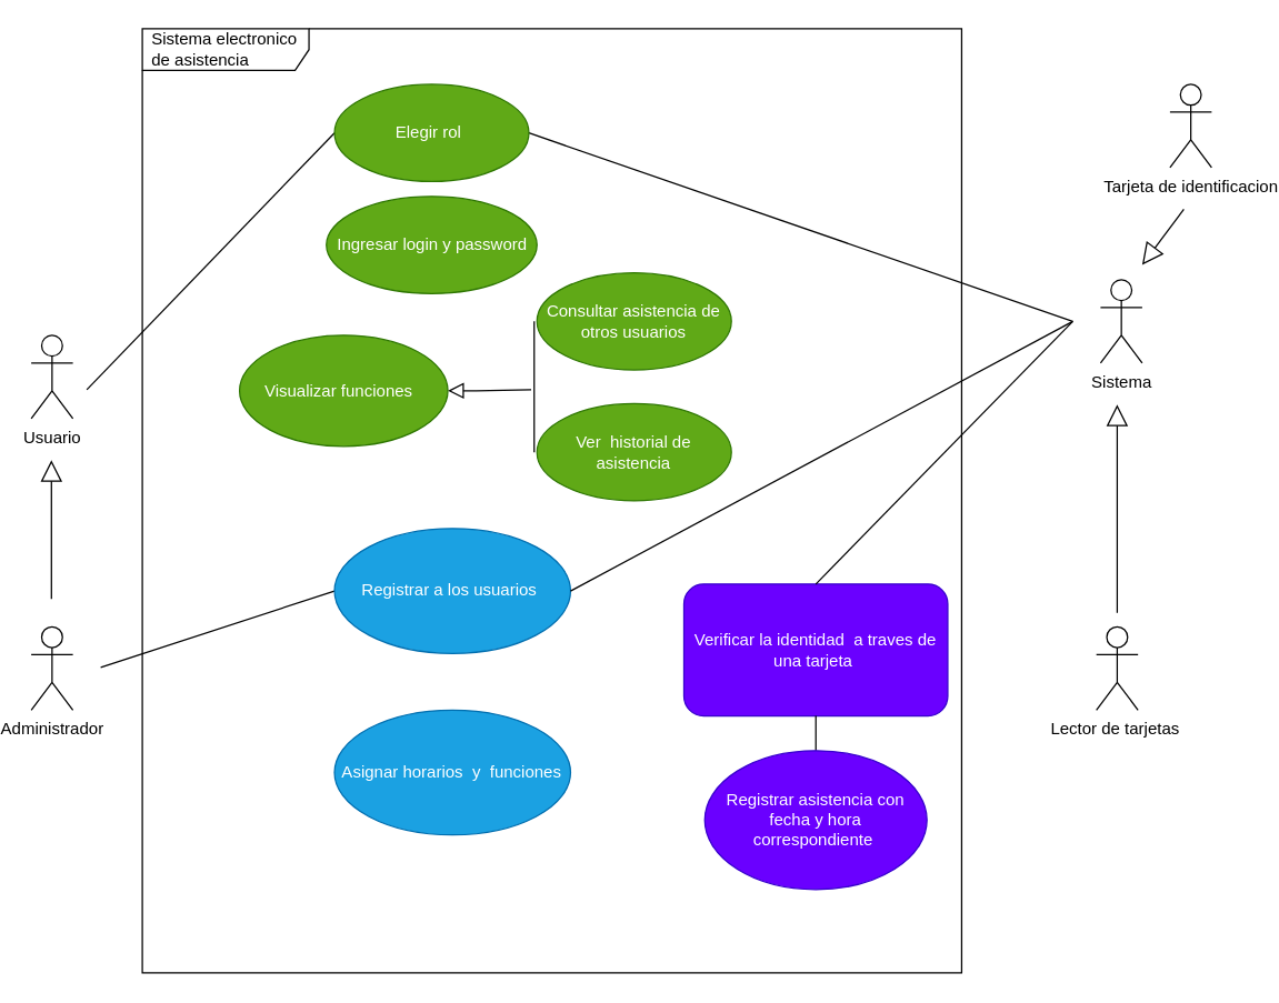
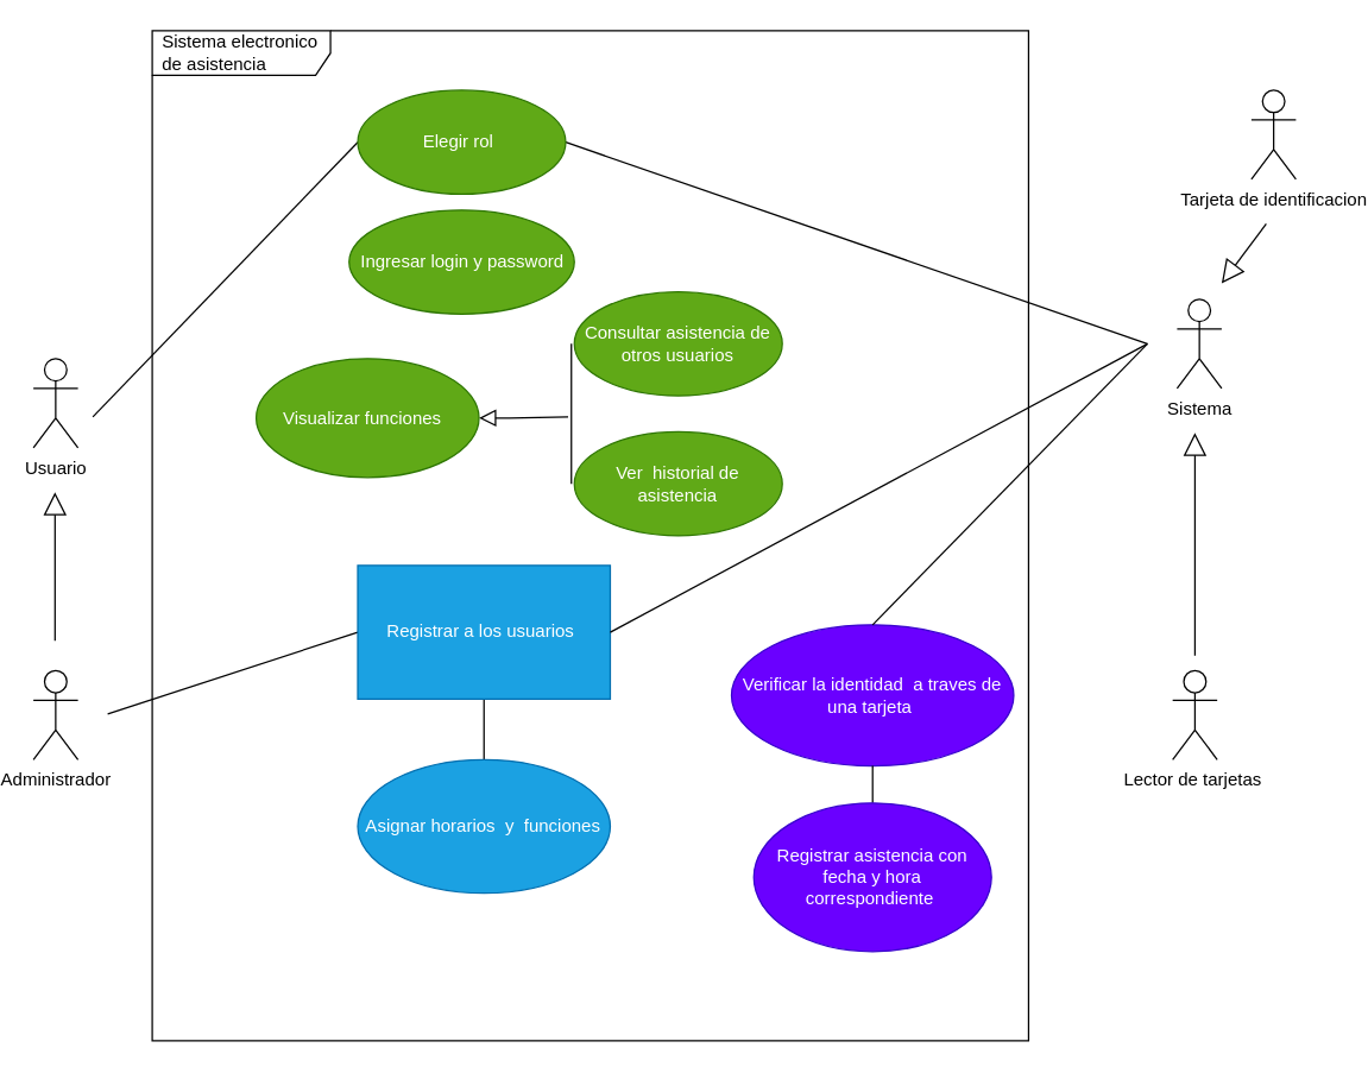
  <mxCell id="0" />
  <mxCell id="1" parent="0" />
  <mxCell id="2" value="Sistema electronico de asistencia" style="shape=umlFrame;whiteSpace=wrap;html=1;width=120;height=30;boundedLbl=1;verticalAlign=middle;align=left;spacingLeft=5;" parent="1" vertex="1"><mxGeometry x="100" y="20" width="590" height="680" as="geometry" /></mxCell>
  <mxCell id="3" value="Administrador&lt;br&gt;&lt;br&gt;" style="shape=umlActor;verticalLabelPosition=bottom;verticalAlign=top;html=1;" parent="1" vertex="1"><mxGeometry x="20" y="450.74" width="30" height="60" as="geometry" /></mxCell>
  <mxCell id="4" style="edgeStyle=none;html=1;strokeWidth=1;endArrow=none;endFill=0;entryX=0;entryY=0.5;entryDx=0;entryDy=0;" parent="1" target="27" edge="1"><mxGeometry relative="1" as="geometry"><mxPoint x="240" y="315.74" as="targetPoint" /><mxPoint x="60" y="280" as="sourcePoint" /></mxGeometry></mxCell>
  <mxCell id="5" value="Usuario&lt;br&gt;" style="shape=umlActor;verticalLabelPosition=bottom;verticalAlign=top;html=1;" parent="1" vertex="1"><mxGeometry x="20" y="240.74" width="30" height="60" as="geometry" /></mxCell>
  <mxCell id="6" value="Ingresar login y password" style="ellipse;whiteSpace=wrap;html=1;fillColor=#60a917;fontColor=#ffffff;strokeColor=#2D7600;" parent="1" vertex="1"><mxGeometry x="232.54" y="140.74" width="151.64" height="70" as="geometry" /></mxCell>
  <mxCell id="7" style="html=1;exitX=0;exitY=0.5;exitDx=0;exitDy=0;endArrow=none;endFill=0;" edge="1" parent="1" source="9"><mxGeometry relative="1" as="geometry"><mxPoint x="70" y="480" as="targetPoint" /></mxGeometry></mxCell>
- <mxCell id="9" value="Registrar a los usuarios&amp;nbsp;" style="ellipse;whiteSpace=wrap;html=1;fillColor=#1ba1e2;fontColor=#ffffff;strokeColor=#006EAF;" parent="1" vertex="1"><mxGeometry x="238.36" y="380" width="170" height="90" as="geometry" /></mxCell>
+ <mxCell id="8" style="edgeStyle=none;html=1;exitX=0.5;exitY=1;exitDx=0;exitDy=0;entryX=0.5;entryY=0;entryDx=0;entryDy=0;startArrow=none;startFill=0;endArrow=none;endFill=0;startSize=9;" edge="1" parent="1" source="9" target="29"><mxGeometry relative="1" as="geometry" /></mxCell>
+ <mxCell id="9" value="Registrar a los usuarios&amp;nbsp;" style="whiteSpace=wrap;html=1;fillColor=#1ba1e2;fontColor=#ffffff;strokeColor=#006EAF;rounded=0;" parent="1" vertex="1"><mxGeometry x="238.36" y="380" width="170" height="90" as="geometry" /></mxCell>
  <mxCell id="10" value="Sistema" style="shape=umlActor;verticalLabelPosition=bottom;verticalAlign=top;html=1;" parent="1" vertex="1"><mxGeometry x="790" y="200.74" width="30" height="60" as="geometry" /></mxCell>
  <mxCell id="11" value="" style="endArrow=none;startArrow=none;endFill=0;startFill=0;endSize=8;html=1;verticalAlign=bottom;labelBackgroundColor=none;strokeWidth=1;exitX=1;exitY=0.5;exitDx=0;exitDy=0;" parent="1" source="9" edge="1"><mxGeometry width="160" relative="1" as="geometry"><mxPoint x="470" y="260.74" as="sourcePoint" /><mxPoint x="770" y="230.74" as="targetPoint" /></mxGeometry></mxCell>
  <mxCell id="12" value="&lt;p style=&quot;line-height: 90%;&quot;&gt;&lt;br&gt;&lt;/p&gt;" style="edgeLabel;html=1;align=center;verticalAlign=middle;resizable=0;points=[];" parent="11" vertex="1" connectable="0"><mxGeometry x="0.177" relative="1" as="geometry"><mxPoint as="offset" /></mxGeometry></mxCell>
  <mxCell id="13" style="edgeStyle=none;html=1;strokeWidth=1;startArrow=none;startFill=0;endArrow=block;endFill=0;targetPerimeterSpacing=0;startSize=9;endSize=13;" parent="1" edge="1"><mxGeometry relative="1" as="geometry"><mxPoint x="802" y="290.74" as="targetPoint" /><mxPoint x="802" y="440.74" as="sourcePoint" /></mxGeometry></mxCell>
  <mxCell id="14" value="Lector de tarjetas&amp;nbsp;" style="shape=umlActor;verticalLabelPosition=bottom;verticalAlign=top;html=1;" parent="1" vertex="1"><mxGeometry x="787" y="450.74" width="30" height="60" as="geometry" /></mxCell>
- <mxCell id="15" value="Verificar la identidad&amp;nbsp; a traves de una tarjeta&amp;nbsp;" style="whiteSpace=wrap;html=1;fillColor=#6a00ff;fontColor=#ffffff;strokeColor=#3700CC;rounded=1;" parent="1" vertex="1"><mxGeometry x="490" y="420" width="190" height="95" as="geometry" /></mxCell>
+ <mxCell id="15" value="Verificar la identidad&amp;nbsp; a traves de una tarjeta&amp;nbsp;" style="ellipse;whiteSpace=wrap;html=1;fillColor=#6a00ff;fontColor=#ffffff;strokeColor=#3700CC;" parent="1" vertex="1"><mxGeometry x="490" y="420" width="190" height="95" as="geometry" /></mxCell>
  <mxCell id="16" value="" style="endArrow=none;startArrow=none;endFill=0;startFill=0;endSize=8;html=1;verticalAlign=bottom;labelBackgroundColor=none;strokeWidth=1;exitX=0.5;exitY=0;exitDx=0;exitDy=0;" parent="1" source="15" edge="1"><mxGeometry width="160" relative="1" as="geometry"><mxPoint x="480" y="270.74" as="sourcePoint" /><mxPoint x="770" y="230.74" as="targetPoint" /></mxGeometry></mxCell>
  <mxCell id="17" value="&lt;p style=&quot;line-height: 90%;&quot;&gt;&lt;br&gt;&lt;/p&gt;" style="edgeLabel;html=1;align=center;verticalAlign=middle;resizable=0;points=[];" parent="16" vertex="1" connectable="0"><mxGeometry x="0.177" relative="1" as="geometry"><mxPoint as="offset" /></mxGeometry></mxCell>
  <mxCell id="18" value="" style="endArrow=none;startArrow=none;endFill=0;startFill=0;endSize=8;html=1;verticalAlign=bottom;labelBackgroundColor=none;strokeWidth=1;exitX=1;exitY=0.5;exitDx=0;exitDy=0;" parent="1" source="27" edge="1"><mxGeometry width="160" relative="1" as="geometry"><mxPoint x="390" y="100.74" as="sourcePoint" /><mxPoint x="770" y="230.74" as="targetPoint" /></mxGeometry></mxCell>
  <mxCell id="19" value="&lt;p style=&quot;line-height: 90%;&quot;&gt;&lt;br&gt;&lt;/p&gt;" style="edgeLabel;html=1;align=center;verticalAlign=middle;resizable=0;points=[];" parent="18" vertex="1" connectable="0"><mxGeometry x="0.177" relative="1" as="geometry"><mxPoint as="offset" /></mxGeometry></mxCell>
  <mxCell id="20" style="edgeStyle=orthogonalEdgeStyle;html=1;exitX=0.5;exitY=0;exitDx=0;exitDy=0;entryX=0.5;entryY=1;entryDx=0;entryDy=0;strokeWidth=1;startArrow=none;startFill=0;endArrow=none;endFill=0;startSize=6;endSize=11;targetPerimeterSpacing=0;" parent="1" source="21" target="15" edge="1"><mxGeometry relative="1" as="geometry" /></mxCell>
  <mxCell id="21" value="Registrar asistencia con fecha y hora correspondiente&amp;nbsp;" style="ellipse;whiteSpace=wrap;html=1;fillColor=#6a00ff;fontColor=#ffffff;strokeColor=#3700CC;" parent="1" vertex="1"><mxGeometry x="505" y="540" width="160" height="100" as="geometry" /></mxCell>
  <mxCell id="22" style="edgeStyle=elbowEdgeStyle;html=1;exitX=0;exitY=0.5;exitDx=0;exitDy=0;endArrow=none;endFill=0;entryX=0;entryY=0.5;entryDx=0;entryDy=0;elbow=vertical;" edge="1" parent="1"><mxGeometry relative="1" as="geometry"><mxPoint x="382.18" y="230.74" as="targetPoint" /><mxPoint x="382.18" y="325" as="sourcePoint" /><Array as="points" /></mxGeometry></mxCell>
  <mxCell id="23" style="edgeStyle=orthogonalEdgeStyle;html=1;exitX=1;exitY=0.5;exitDx=0;exitDy=0;endArrow=none;endFill=0;startArrow=block;startFill=0;startSize=9;" edge="1" parent="1"><mxGeometry relative="1" as="geometry"><mxPoint x="380" y="280" as="targetPoint" /><mxPoint x="320" y="280.74" as="sourcePoint" /><Array as="points"><mxPoint x="350" y="281" /><mxPoint x="380" y="280" /></Array></mxGeometry></mxCell>
  <mxCell id="24" value="Visualizar funciones&amp;nbsp;&amp;nbsp;" style="ellipse;whiteSpace=wrap;html=1;fillColor=#60a917;fontColor=#ffffff;strokeColor=#2D7600;" parent="1" vertex="1"><mxGeometry x="170" y="240.74" width="150" height="80" as="geometry" /></mxCell>
  <mxCell id="25" value="Consultar asistencia de otros usuarios" style="ellipse;whiteSpace=wrap;html=1;fillColor=#60a917;fontColor=#ffffff;strokeColor=#2D7600;" parent="1" vertex="1"><mxGeometry x="384.18" y="195.74" width="140" height="70" as="geometry" /></mxCell>
  <mxCell id="26" value="Ver&amp;nbsp; historial de asistencia" style="ellipse;whiteSpace=wrap;html=1;fillColor=#60a917;fontColor=#ffffff;strokeColor=#2D7600;" parent="1" vertex="1"><mxGeometry x="384.18" y="290" width="140" height="70" as="geometry" /></mxCell>
  <mxCell id="27" value="Elegir rol&amp;nbsp;" style="ellipse;whiteSpace=wrap;html=1;fillColor=#60a917;fontColor=#ffffff;strokeColor=#2D7600;" parent="1" vertex="1"><mxGeometry x="238.36" y="60" width="140" height="70" as="geometry" /></mxCell>
  <mxCell id="28" style="edgeStyle=none;html=1;strokeWidth=1;startArrow=none;startFill=0;endArrow=block;endFill=0;targetPerimeterSpacing=0;startSize=9;endSize=13;" parent="1" edge="1"><mxGeometry relative="1" as="geometry"><mxPoint x="34.55" y="330.74" as="targetPoint" /><mxPoint x="34.55" y="430.74" as="sourcePoint" /></mxGeometry></mxCell>
  <mxCell id="29" value="Asignar horarios&amp;nbsp; y&amp;nbsp; funciones" style="ellipse;whiteSpace=wrap;html=1;fillColor=#1ba1e2;fontColor=#ffffff;strokeColor=#006EAF;" vertex="1" parent="1"><mxGeometry x="238.36" y="510.74" width="170" height="90" as="geometry" /></mxCell>
  <mxCell id="30" value="Tarjeta de identificacion" style="shape=umlActor;verticalLabelPosition=bottom;verticalAlign=top;html=1;" vertex="1" parent="1"><mxGeometry x="840" y="60" width="30" height="60" as="geometry" /></mxCell>
  <mxCell id="31" style="edgeStyle=none;html=1;strokeWidth=1;startArrow=none;startFill=0;endArrow=block;endFill=0;targetPerimeterSpacing=0;startSize=9;endSize=13;" edge="1" parent="1"><mxGeometry relative="1" as="geometry"><mxPoint x="820" y="190" as="targetPoint" /><mxPoint x="850" y="150" as="sourcePoint" /></mxGeometry></mxCell>
